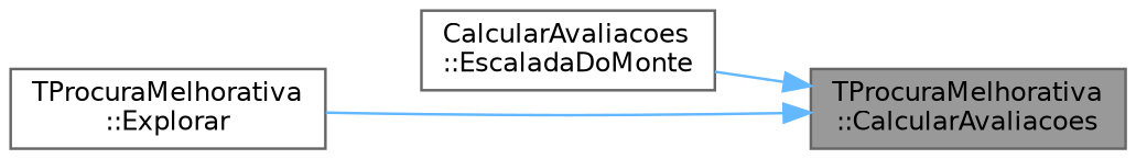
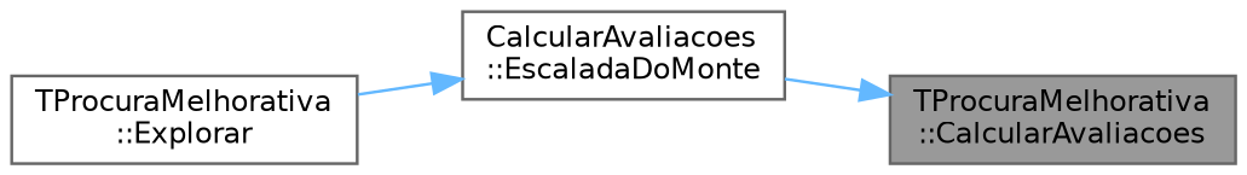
  digraph {
    rankdir=RL
    node [color=grey40 fillcolor=white fontname=Helvetica fontsize=10 shape=box style=filled]
    edge [color=steelblue1 dir=back fontname=Helvetica fontsize=10 labelfontname=Helvetica labelfontsize=10 style=solid]
    n1 [color=gray40 fillcolor=grey60 fontcolor=black height=0.2 label="TProcuraMelhorativa\l::CalcularAvaliacoes" width=0.4]
    n2 [height=0.2 label="CalcularAvaliacoes\l::EscaladaDoMonte" width=0.4]
    n3 [height=0.2 label="TProcuraMelhorativa\l::Explorar" width=0.4]
    n1 -> n2
-   n1 -> n3
+   n2 -> n3
  }
